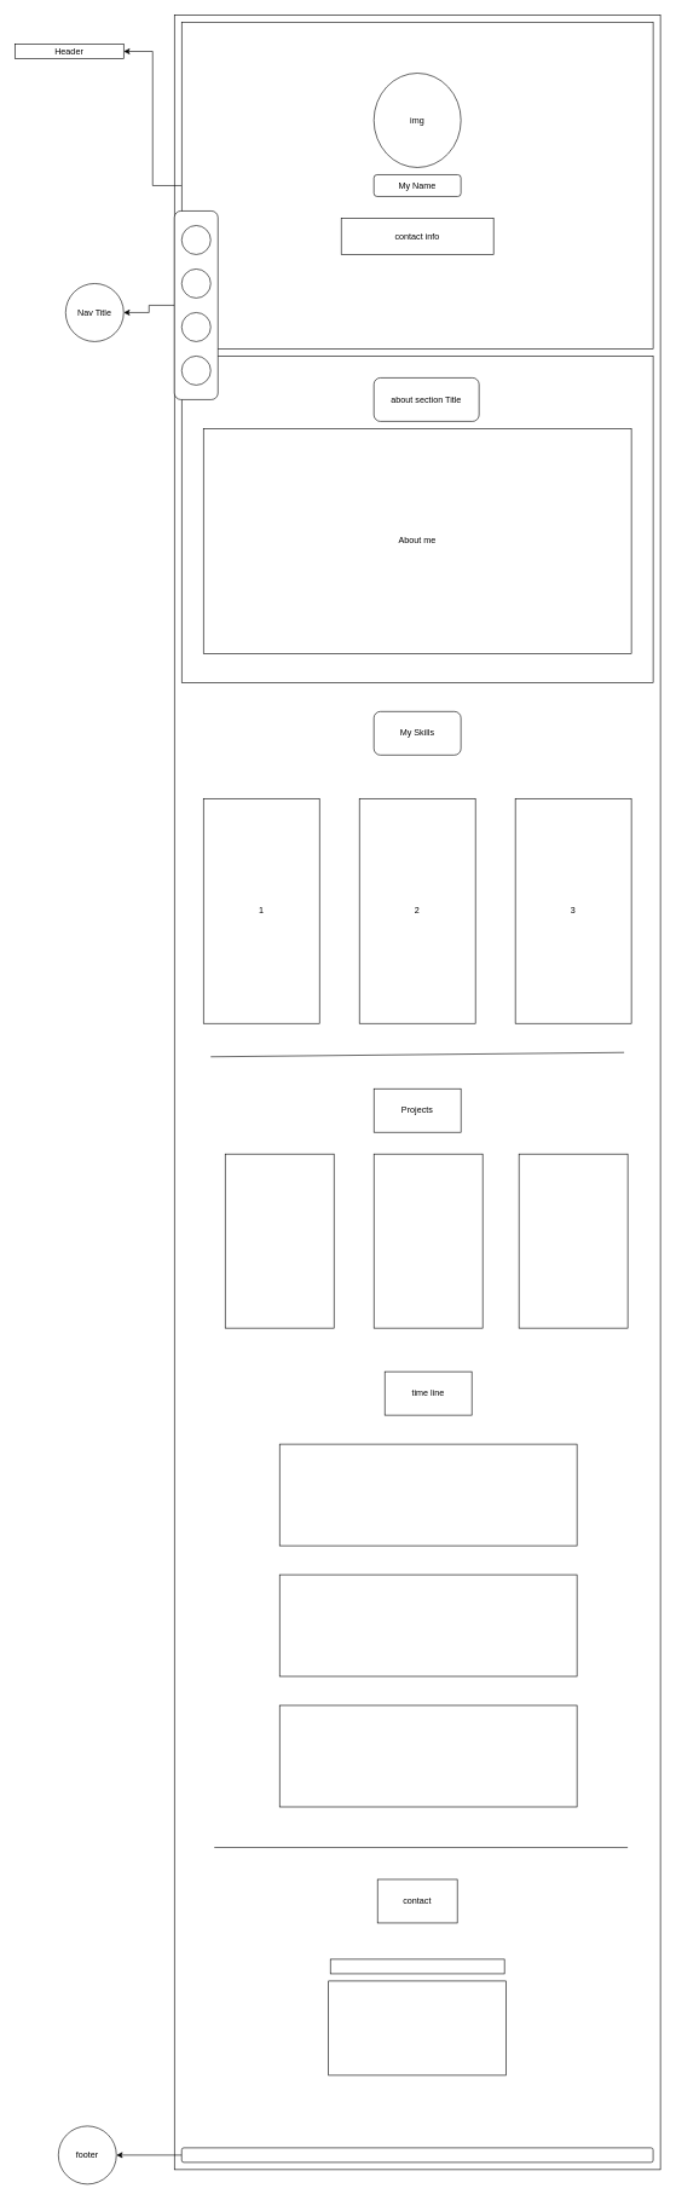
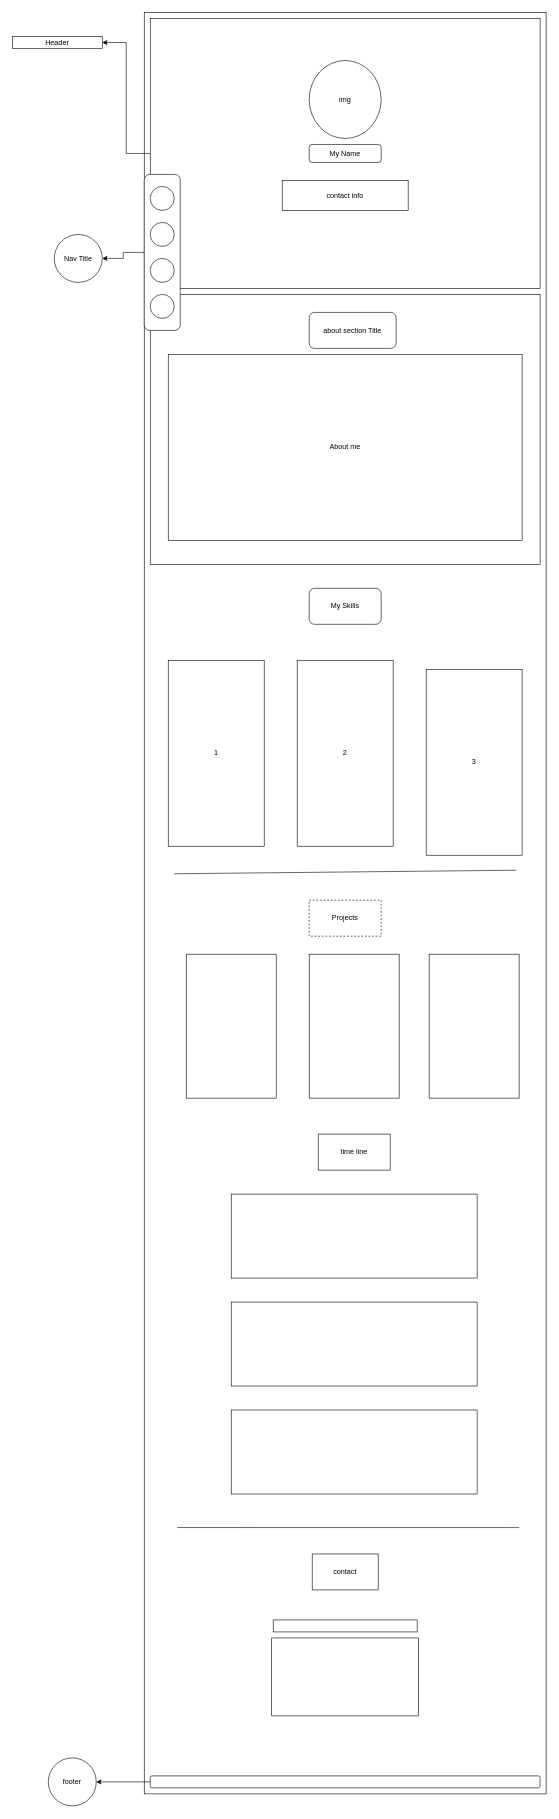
  <mxCell id="0" />
  <mxCell id="1" parent="0" />
  <mxCell id="2" value="" style="rounded=0;whiteSpace=wrap;html=1;" vertex="1" parent="1"><mxGeometry x="240" y="20" width="670" height="2970" as="geometry" /></mxCell>
  <mxCell id="3" value="" style="rounded=0;whiteSpace=wrap;html=1;shadow=0;glass=0;verticalAlign=bottom;labelBackgroundColor=none;spacing=2;" vertex="1" parent="1"><mxGeometry x="250" y="490" width="650" height="450" as="geometry" /></mxCell>
  <mxCell id="4" value="" style="edgeStyle=orthogonalEdgeStyle;rounded=0;orthogonalLoop=1;jettySize=auto;html=1;" edge="1" parent="1" source="5" target="13"><mxGeometry relative="1" as="geometry" /></mxCell>
  <mxCell id="5" value="" style="rounded=0;whiteSpace=wrap;html=1;shadow=0;glass=0;verticalAlign=bottom;labelBackgroundColor=none;spacing=2;" vertex="1" parent="1"><mxGeometry x="250" y="30" width="650" height="450" as="geometry" /></mxCell>
  <mxCell id="6" value="" style="edgeStyle=orthogonalEdgeStyle;rounded=0;orthogonalLoop=1;jettySize=auto;html=1;" edge="1" parent="1" source="7" target="8"><mxGeometry relative="1" as="geometry" /></mxCell>
  <mxCell id="7" value="" style="rounded=1;whiteSpace=wrap;html=1;verticalAlign=middle;" vertex="1" parent="1"><mxGeometry x="240" y="290" width="60" height="260" as="geometry" /></mxCell>
  <mxCell id="8" value="Nav Title" style="ellipse;whiteSpace=wrap;html=1;rounded=1;" vertex="1" parent="1"><mxGeometry x="90" y="390" width="80" height="80" as="geometry" /></mxCell>
  <mxCell id="9" value="" style="ellipse;whiteSpace=wrap;html=1;aspect=fixed;" vertex="1" parent="1"><mxGeometry x="250" y="310" width="40" height="40" as="geometry" /></mxCell>
  <mxCell id="10" value="" style="ellipse;whiteSpace=wrap;html=1;aspect=fixed;" vertex="1" parent="1"><mxGeometry x="250" y="370" width="40" height="40" as="geometry" /></mxCell>
  <mxCell id="11" value="" style="ellipse;whiteSpace=wrap;html=1;aspect=fixed;" vertex="1" parent="1"><mxGeometry x="250" y="430" width="40" height="40" as="geometry" /></mxCell>
  <mxCell id="12" value="" style="ellipse;whiteSpace=wrap;html=1;aspect=fixed;" vertex="1" parent="1"><mxGeometry x="250" y="490" width="40" height="40" as="geometry" /></mxCell>
  <mxCell id="13" value="Header" style="rounded=0;whiteSpace=wrap;html=1;shadow=0;glass=0;verticalAlign=bottom;labelBackgroundColor=none;spacing=2;" vertex="1" parent="1"><mxGeometry x="20" y="60" width="150" height="20" as="geometry" /></mxCell>
  <mxCell id="14" value="img" style="ellipse;whiteSpace=wrap;html=1;" vertex="1" parent="1"><mxGeometry x="515" y="100" width="120" height="130" as="geometry" /></mxCell>
  <mxCell id="15" value="My Name" style="rounded=1;whiteSpace=wrap;html=1;" vertex="1" parent="1"><mxGeometry x="515" y="240" width="120" height="30" as="geometry" /></mxCell>
  <mxCell id="16" value="contact info" style="rounded=0;whiteSpace=wrap;html=1;" vertex="1" parent="1"><mxGeometry x="470" y="300" width="210" height="50" as="geometry" /></mxCell>
  <mxCell id="17" value="about section Title" style="rounded=1;whiteSpace=wrap;html=1;" vertex="1" parent="1"><mxGeometry x="515" y="520" width="145" height="60" as="geometry" /></mxCell>
  <mxCell id="18" value="About me" style="rounded=0;whiteSpace=wrap;html=1;" vertex="1" parent="1"><mxGeometry x="280" y="590" width="590" height="310" as="geometry" /></mxCell>
  <mxCell id="19" value="1" style="rounded=0;whiteSpace=wrap;html=1;" vertex="1" parent="1"><mxGeometry x="280" y="1100" width="160" height="310" as="geometry" /></mxCell>
  <mxCell id="20" value="2" style="rounded=0;whiteSpace=wrap;html=1;" vertex="1" parent="1"><mxGeometry x="495" y="1100" width="160" height="310" as="geometry" /></mxCell>
- <mxCell id="21" value="3" style="rounded=0;whiteSpace=wrap;html=1;" vertex="1" parent="1"><mxGeometry x="710" y="1100" width="160" height="310" as="geometry" /></mxCell>
+ <mxCell id="21" value="3" style="rounded=0;whiteSpace=wrap;html=1;" vertex="1" parent="1"><mxGeometry x="710" y="1115" width="160" height="310" as="geometry" /></mxCell>
  <mxCell id="22" value="My Skills" style="rounded=1;whiteSpace=wrap;html=1;" vertex="1" parent="1"><mxGeometry x="515" y="980" width="120" height="60" as="geometry" /></mxCell>
- <mxCell id="23" value="Projects" style="rounded=0;whiteSpace=wrap;html=1;" vertex="1" parent="1"><mxGeometry x="515" y="1500" width="120" height="60" as="geometry" /></mxCell>
+ <mxCell id="23" value="Projects" style="rounded=0;whiteSpace=wrap;html=1;dashed=1;" vertex="1" parent="1"><mxGeometry x="515" y="1500" width="120" height="60" as="geometry" /></mxCell>
  <mxCell id="24" value="" style="rounded=0;whiteSpace=wrap;html=1;" vertex="1" parent="1"><mxGeometry x="310" y="1590" width="150" height="240" as="geometry" /></mxCell>
  <mxCell id="25" value="" style="rounded=0;whiteSpace=wrap;html=1;" vertex="1" parent="1"><mxGeometry x="515" y="1590" width="150" height="240" as="geometry" /></mxCell>
  <mxCell id="26" value="" style="rounded=0;whiteSpace=wrap;html=1;" vertex="1" parent="1"><mxGeometry x="715" y="1590" width="150" height="240" as="geometry" /></mxCell>
  <mxCell id="27" value="time line" style="rounded=0;whiteSpace=wrap;html=1;" vertex="1" parent="1"><mxGeometry x="530" y="1890" width="120" height="60" as="geometry" /></mxCell>
  <mxCell id="28" value="" style="rounded=0;whiteSpace=wrap;html=1;" vertex="1" parent="1"><mxGeometry x="385" y="1990" width="410" height="140" as="geometry" /></mxCell>
  <mxCell id="29" value="" style="rounded=0;whiteSpace=wrap;html=1;" vertex="1" parent="1"><mxGeometry x="385" y="2170" width="410" height="140" as="geometry" /></mxCell>
  <mxCell id="30" value="" style="rounded=0;whiteSpace=wrap;html=1;" vertex="1" parent="1"><mxGeometry x="385" y="2350" width="410" height="140" as="geometry" /></mxCell>
  <mxCell id="31" value="contact" style="rounded=0;whiteSpace=wrap;html=1;" vertex="1" parent="1"><mxGeometry x="520" y="2590" width="110" height="60" as="geometry" /></mxCell>
  <mxCell id="32" value="" style="rounded=0;whiteSpace=wrap;html=1;" vertex="1" parent="1"><mxGeometry x="455" y="2700" width="240" height="20" as="geometry" /></mxCell>
  <mxCell id="33" value="" style="rounded=0;whiteSpace=wrap;html=1;" vertex="1" parent="1"><mxGeometry x="452.5" y="2730" width="245" height="130" as="geometry" /></mxCell>
  <mxCell id="34" value="" style="edgeStyle=orthogonalEdgeStyle;rounded=0;orthogonalLoop=1;jettySize=auto;html=1;" edge="1" parent="1" source="35" target="36"><mxGeometry relative="1" as="geometry" /></mxCell>
  <mxCell id="35" value="" style="rounded=1;whiteSpace=wrap;html=1;" vertex="1" parent="1"><mxGeometry x="250" y="2960" width="650" height="20" as="geometry" /></mxCell>
  <mxCell id="36" value="footer" style="ellipse;whiteSpace=wrap;html=1;rounded=1;" vertex="1" parent="1"><mxGeometry x="80" y="2930" width="80" height="80" as="geometry" /></mxCell>
  <mxCell id="37" value="" style="endArrow=none;html=1;rounded=0;exitX=0.142;exitY=0.502;exitDx=0;exitDy=0;exitPerimeter=0;" edge="1" parent="1"><mxGeometry width="50" height="50" relative="1" as="geometry"><mxPoint x="290" y="1455.94" as="sourcePoint" /><mxPoint x="860" y="1450" as="targetPoint" /></mxGeometry></mxCell>
  <mxCell id="38" value="" style="endArrow=none;html=1;rounded=0;exitX=0.142;exitY=0.502;exitDx=0;exitDy=0;exitPerimeter=0;" edge="1" parent="1"><mxGeometry width="50" height="50" relative="1" as="geometry"><mxPoint x="295" y="2545.94" as="sourcePoint" /><mxPoint x="865" y="2546" as="targetPoint" /></mxGeometry></mxCell>
